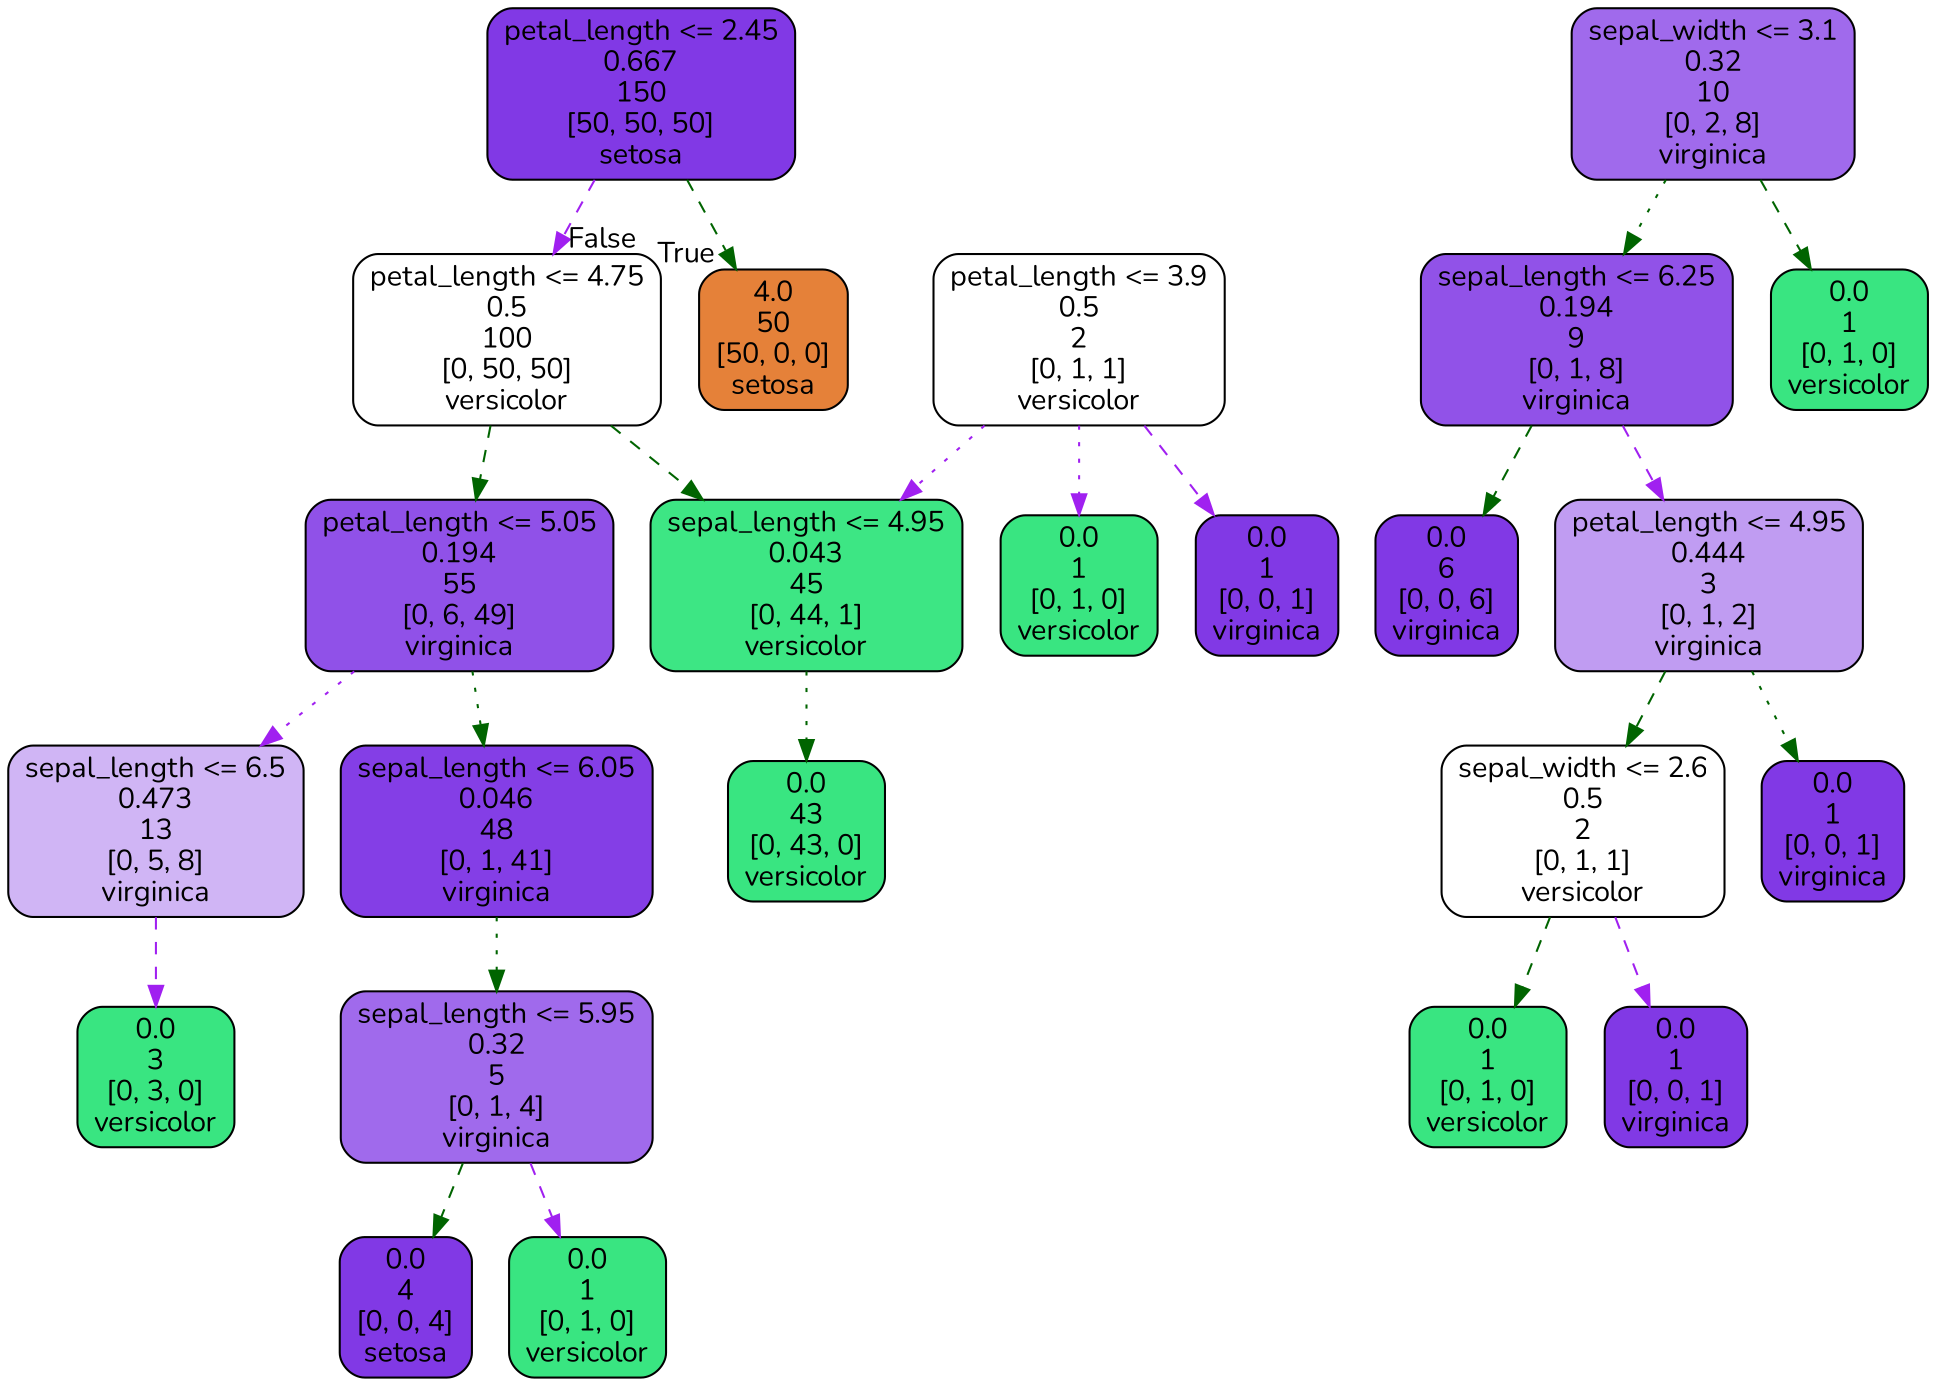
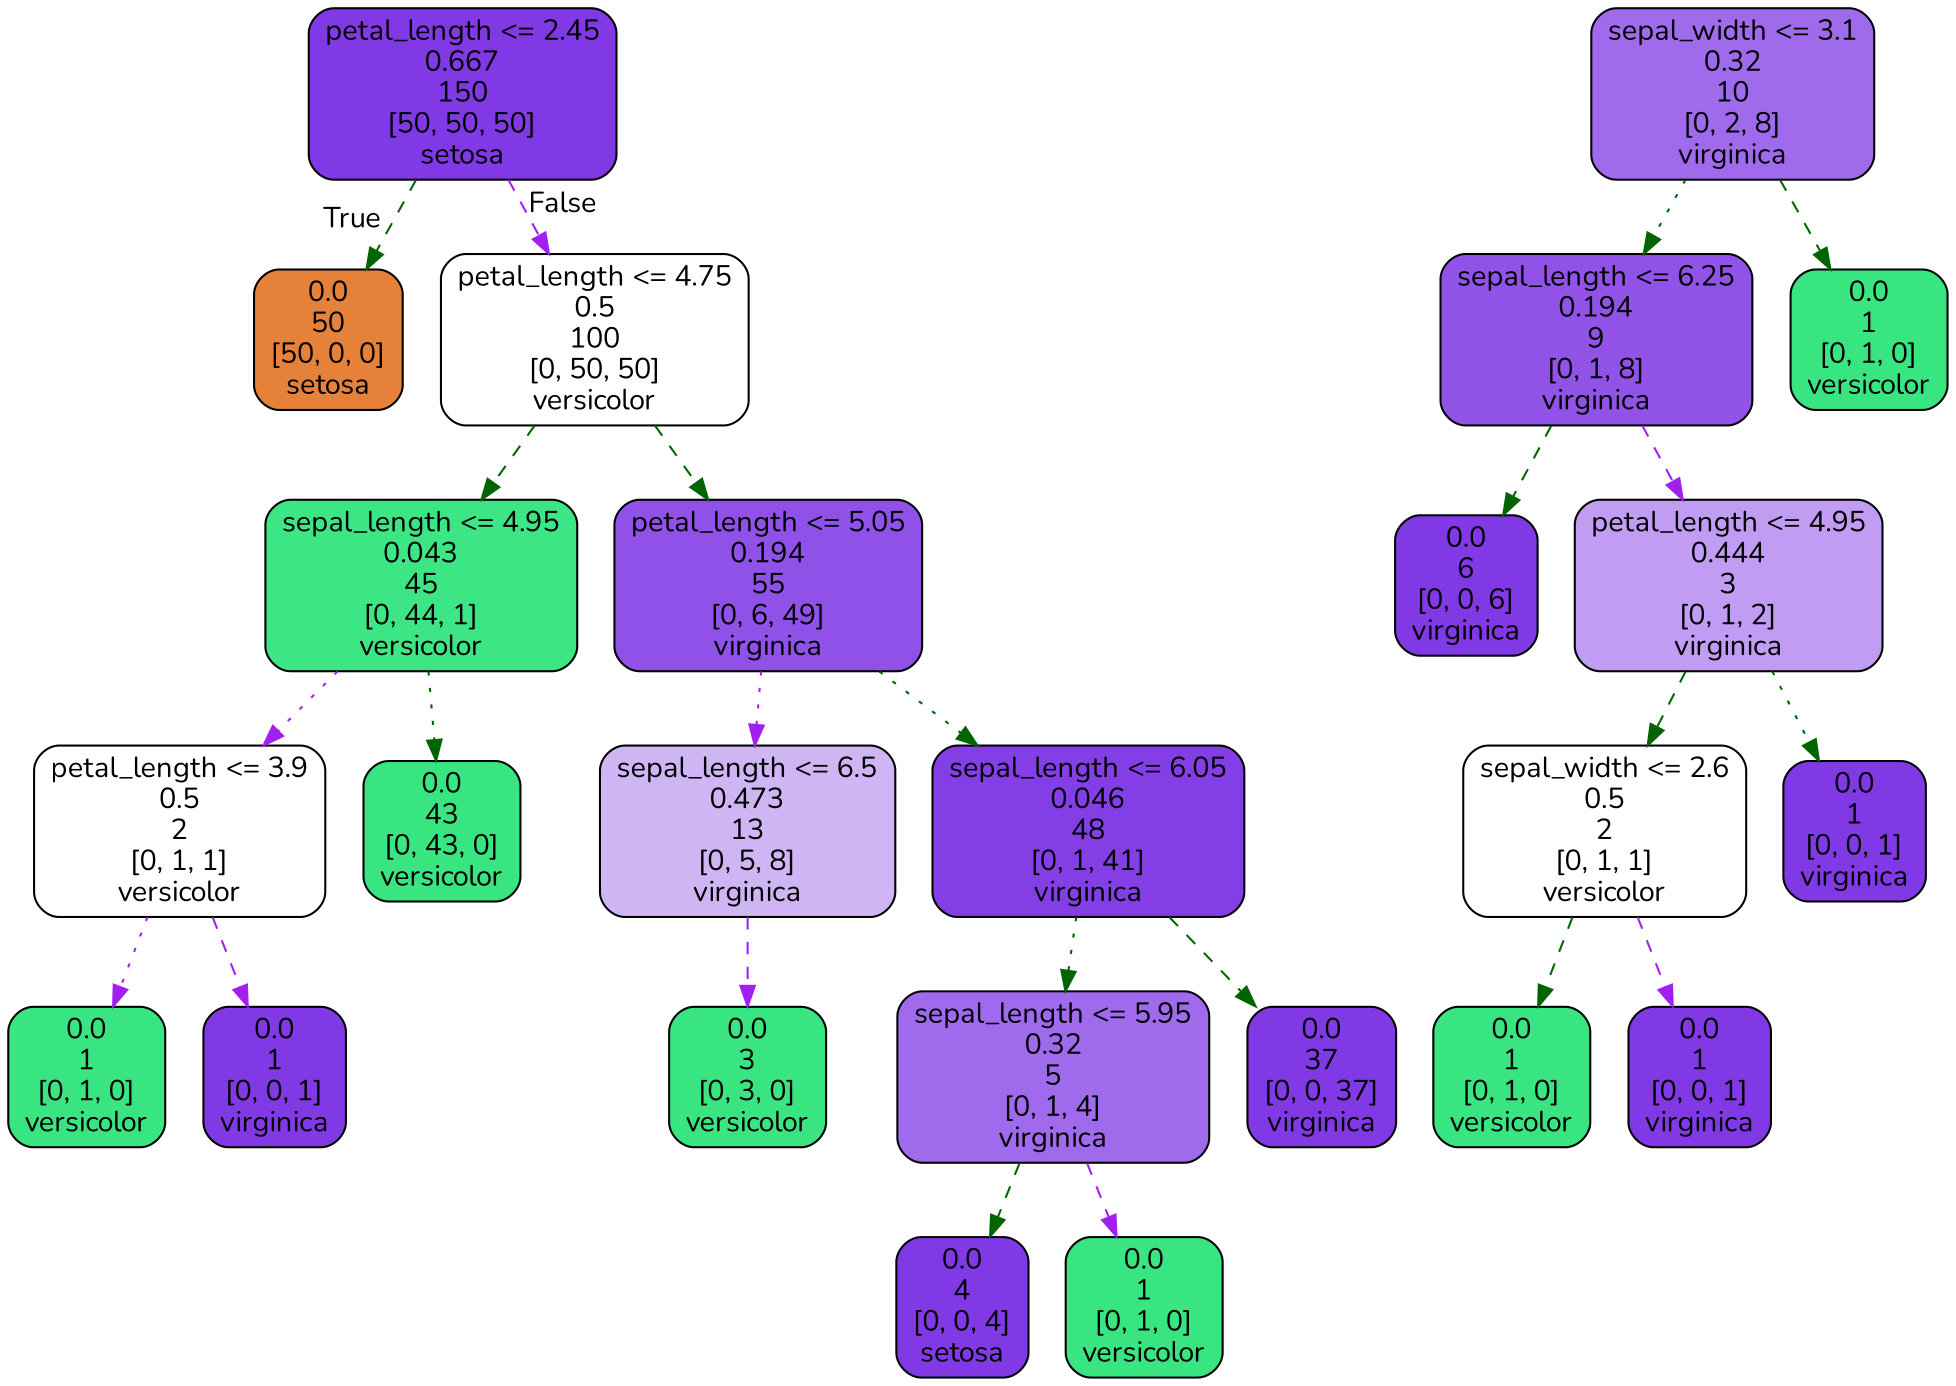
  digraph {
    fontname=Nunito
    node [color=black fillcolor="#8139e5" fontname=Nunito shape=box style="filled, rounded"]
    edge [color=darkgreen fontname=Nunito style=dashed]
    n1 [label="petal_length <= 2.45\n0.667\n150\n[50, 50, 50]\nsetosa"]
-   n2 [fillcolor="#e58139" label="4.0\n50\n[50, 0, 0]\nsetosa"]
+   n2 [fillcolor="#e58139" label="0.0\n50\n[50, 0, 0]\nsetosa"]
    n3 [fillcolor="#ffffff" label="petal_length <= 4.75\n0.5\n100\n[0, 50, 50]\nversicolor"]
    n4 [fillcolor="#3de684" label="sepal_length <= 4.95\n0.043\n45\n[0, 44, 1]\nversicolor"]
    n5 [fillcolor="#9051e8" label="petal_length <= 5.05\n0.194\n55\n[0, 6, 49]\nvirginica"]
    n6 [fillcolor="#ffffff" label="petal_length <= 3.9\n0.5\n2\n[0, 1, 1]\nversicolor"]
    n7 [fillcolor="#39e581" label="0.0\n43\n[0, 43, 0]\nversicolor"]
    n8 [fillcolor="#d0b5f5" label="sepal_length <= 6.5\n0.473\n13\n[0, 5, 8]\nvirginica"]
    n9 [fillcolor="#843ee6" label="sepal_length <= 6.05\n0.046\n48\n[0, 1, 41]\nvirginica"]
    n10 [fillcolor="#39e581" label="0.0\n1\n[0, 1, 0]\nversicolor"]
    n11 [label="0.0\n1\n[0, 0, 1]\nvirginica"]
    n12 [fillcolor="#39e581" label="0.0\n3\n[0, 3, 0]\nversicolor"]
    n13 [fillcolor="#a06aec" label="sepal_length <= 5.95\n0.32\n5\n[0, 1, 4]\nvirginica"]
+   n14 [label="0.0\n37\n[0, 0, 37]\nvirginica"]
    n15 [fillcolor="#a06aec" label="sepal_width <= 3.1\n0.32\n10\n[0, 2, 8]\nvirginica"]
    n16 [fillcolor="#9152e8" label="sepal_length <= 6.25\n0.194\n9\n[0, 1, 8]\nvirginica"]
    n17 [fillcolor="#39e581" label="0.0\n1\n[0, 1, 0]\nversicolor"]
    n18 [label="0.0\n6\n[0, 0, 6]\nvirginica"]
    n19 [fillcolor="#c09cf2" label="petal_length <= 4.95\n0.444\n3\n[0, 1, 2]\nvirginica"]
    n20 [fillcolor="#ffffff" label="sepal_width <= 2.6\n0.5\n2\n[0, 1, 1]\nversicolor"]
    n21 [label="0.0\n1\n[0, 0, 1]\nvirginica"]
    n22 [fillcolor="#39e581" label="0.0\n1\n[0, 1, 0]\nversicolor"]
    n23 [label="0.0\n1\n[0, 0, 1]\nvirginica"]
    n24 [label="0.0\n4\n[0, 0, 4]\nsetosa"]
    n25 [fillcolor="#39e581" label="0.0\n1\n[0, 1, 0]\nversicolor"]
    n1 -> n2 [headlabel=True labelangle=45 labeldistance=2.5]
    n1 -> n3 [color=purple headlabel=False labelangle=-45 labeldistance=2.5]
    n3 -> n4
    n3 -> n5
-   n6 -> n4 [color=purple style=dotted]
+   n4 -> n6 [color=purple style=dotted]
    n4 -> n7 [style=dotted]
    n5 -> n8 [color=purple style=dotted]
    n5 -> n9 [style=dotted]
    n6 -> n10 [color=purple style=dotted]
    n6 -> n11 [color=purple]
    n8 -> n12 [color=purple]
    n9 -> n13 [style=dotted]
+   n9 -> n14
    n13 -> n24
    n13 -> n25 [color=purple]
    n15 -> n16 [style=dotted]
    n15 -> n17
    n16 -> n18
    n16 -> n19 [color=purple]
    n19 -> n20
    n19 -> n21 [style=dotted]
    n20 -> n22
    n20 -> n23 [color=purple]
  }
